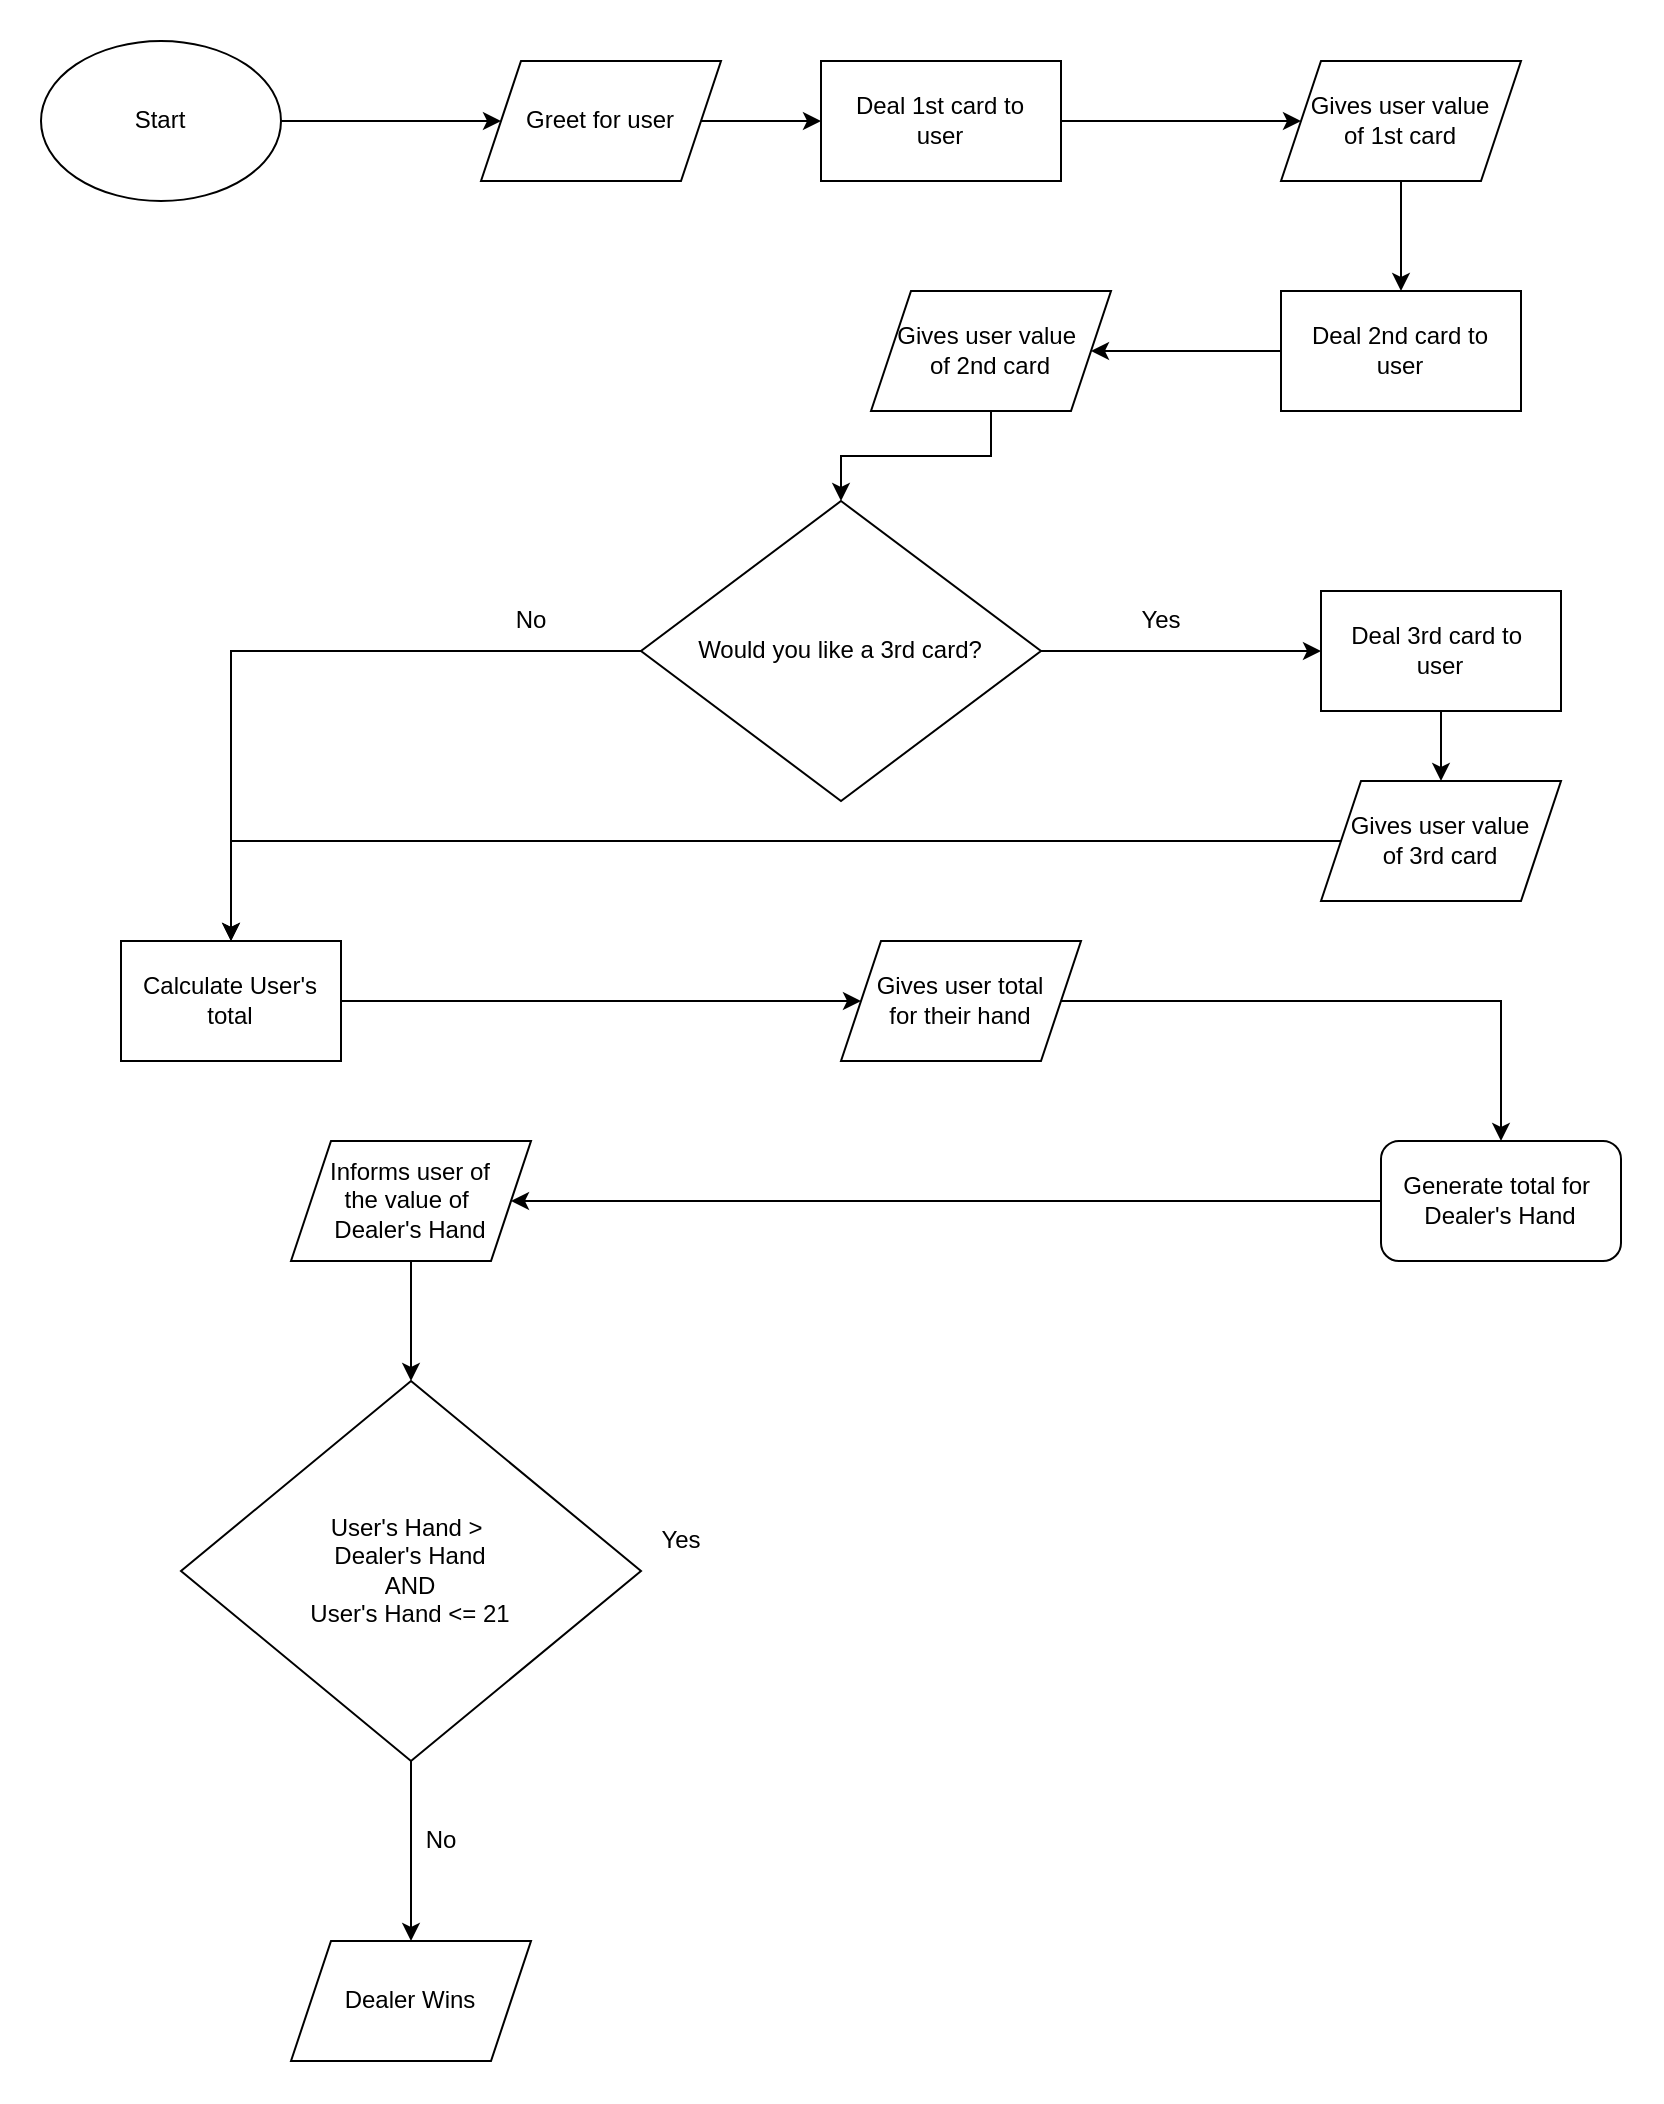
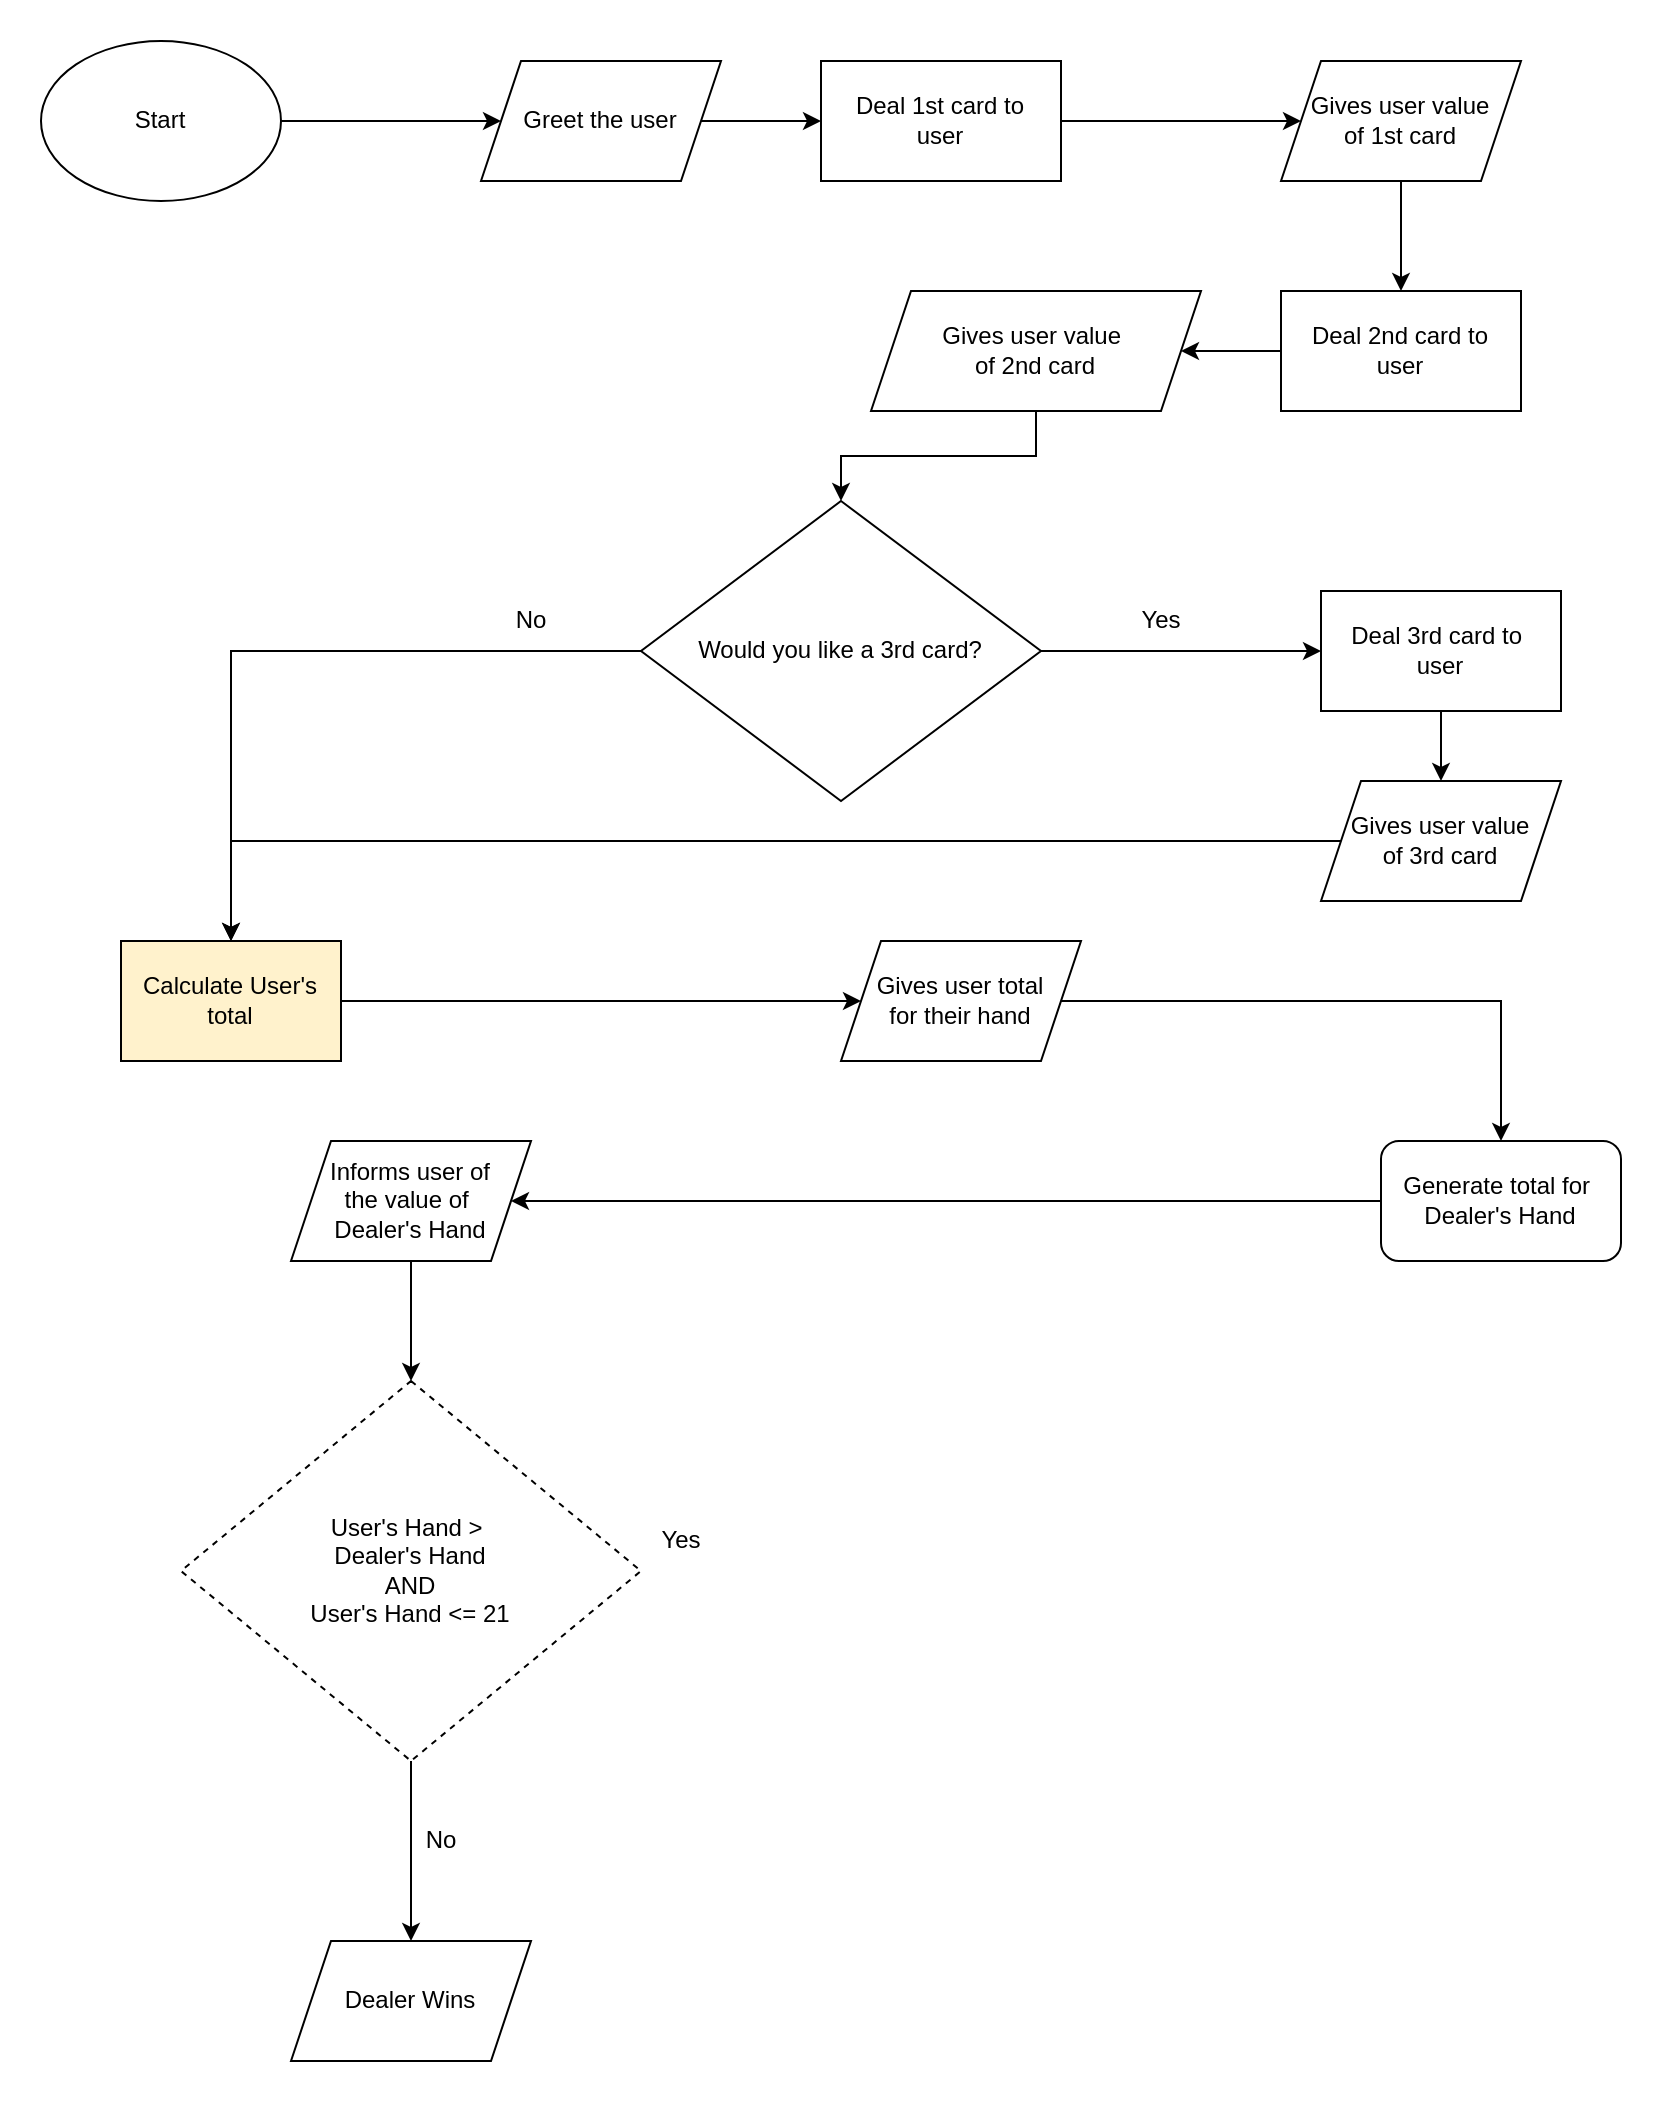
  <mxCell id="0" />
  <mxCell id="1" parent="0" />
  <mxCell id="2" value="" style="edgeStyle=orthogonalEdgeStyle;rounded=0;orthogonalLoop=1;jettySize=auto;html=1;" parent="1" source="3" edge="1"><mxGeometry relative="1" as="geometry"><mxPoint x="250" y="60" as="targetPoint" /></mxGeometry></mxCell>
  <mxCell id="3" value="Start" style="ellipse;whiteSpace=wrap;html=1;" parent="1" vertex="1"><mxGeometry x="20" y="20" width="120" height="80" as="geometry" /></mxCell>
  <mxCell id="4" value="" style="edgeStyle=orthogonalEdgeStyle;rounded=0;orthogonalLoop=1;jettySize=auto;html=1;" parent="1" source="5" target="7" edge="1"><mxGeometry relative="1" as="geometry" /></mxCell>
- <mxCell id="5" value="Greet for user" style="shape=parallelogram;perimeter=parallelogramPerimeter;whiteSpace=wrap;html=1;fixedSize=1;" parent="1" vertex="1"><mxGeometry x="240" y="30" width="120" height="60" as="geometry" /></mxCell>
+ <mxCell id="5" value="Greet the user" style="shape=parallelogram;perimeter=parallelogramPerimeter;whiteSpace=wrap;html=1;fixedSize=1;" parent="1" vertex="1"><mxGeometry x="240" y="30" width="120" height="60" as="geometry" /></mxCell>
  <mxCell id="6" value="" style="edgeStyle=orthogonalEdgeStyle;rounded=0;orthogonalLoop=1;jettySize=auto;html=1;" parent="1" source="7" target="11" edge="1"><mxGeometry relative="1" as="geometry" /></mxCell>
  <mxCell id="7" value="Deal 1st card to&lt;br&gt;user" style="rounded=0;whiteSpace=wrap;html=1;" parent="1" vertex="1"><mxGeometry x="410" y="30" width="120" height="60" as="geometry" /></mxCell>
  <mxCell id="8" value="" style="edgeStyle=orthogonalEdgeStyle;rounded=0;orthogonalLoop=1;jettySize=auto;html=1;" parent="1" source="9" target="13" edge="1"><mxGeometry relative="1" as="geometry" /></mxCell>
  <mxCell id="9" value="Deal 2nd card to&lt;br&gt;user" style="whiteSpace=wrap;html=1;rounded=0;" parent="1" vertex="1"><mxGeometry x="640" y="145" width="120" height="60" as="geometry" /></mxCell>
  <mxCell id="10" value="" style="edgeStyle=orthogonalEdgeStyle;rounded=0;orthogonalLoop=1;jettySize=auto;html=1;" parent="1" source="11" target="9" edge="1"><mxGeometry relative="1" as="geometry" /></mxCell>
  <mxCell id="11" value="Gives user value&lt;br&gt;of 1st card" style="shape=parallelogram;perimeter=parallelogramPerimeter;whiteSpace=wrap;html=1;fixedSize=1;rounded=0;" parent="1" vertex="1"><mxGeometry x="640" y="30" width="120" height="60" as="geometry" /></mxCell>
  <mxCell id="12" value="" style="edgeStyle=orthogonalEdgeStyle;rounded=0;orthogonalLoop=1;jettySize=auto;html=1;" parent="1" source="13" target="16" edge="1"><mxGeometry relative="1" as="geometry" /></mxCell>
- <mxCell id="13" value="Gives user value&amp;nbsp;&lt;br&gt;of 2nd card" style="shape=parallelogram;perimeter=parallelogramPerimeter;whiteSpace=wrap;html=1;fixedSize=1;rounded=0;" parent="1" vertex="1"><mxGeometry x="435" y="145" width="120" height="60" as="geometry" /></mxCell>
+ <mxCell id="13" value="Gives user value&amp;nbsp;&lt;br&gt;of 2nd card" style="shape=parallelogram;perimeter=parallelogramPerimeter;whiteSpace=wrap;html=1;fixedSize=1;rounded=0;" parent="1" vertex="1"><mxGeometry x="435" y="145" width="165" height="60" as="geometry" /></mxCell>
  <mxCell id="14" value="" style="edgeStyle=orthogonalEdgeStyle;rounded=0;orthogonalLoop=1;jettySize=auto;html=1;" parent="1" source="16" target="18" edge="1"><mxGeometry relative="1" as="geometry" /></mxCell>
  <mxCell id="15" style="edgeStyle=orthogonalEdgeStyle;rounded=0;orthogonalLoop=1;jettySize=auto;html=1;" edge="1" parent="1" source="16" target="31"><mxGeometry relative="1" as="geometry" /></mxCell>
  <mxCell id="16" value="Would you like a 3rd card?" style="rhombus;whiteSpace=wrap;html=1;rounded=0;" parent="1" vertex="1"><mxGeometry x="320" y="250" width="200" height="150" as="geometry" /></mxCell>
  <mxCell id="17" value="" style="edgeStyle=orthogonalEdgeStyle;rounded=0;orthogonalLoop=1;jettySize=auto;html=1;" parent="1" source="18" target="20" edge="1"><mxGeometry relative="1" as="geometry" /></mxCell>
  <mxCell id="18" value="Deal 3rd card to&amp;nbsp;&lt;br&gt;user" style="whiteSpace=wrap;html=1;rounded=0;" parent="1" vertex="1"><mxGeometry x="660" y="295" width="120" height="60" as="geometry" /></mxCell>
  <mxCell id="19" style="edgeStyle=orthogonalEdgeStyle;rounded=0;orthogonalLoop=1;jettySize=auto;html=1;" edge="1" parent="1" source="20" target="31"><mxGeometry relative="1" as="geometry" /></mxCell>
  <mxCell id="20" value="Gives user value&lt;br&gt;of 3rd card" style="shape=parallelogram;perimeter=parallelogramPerimeter;whiteSpace=wrap;html=1;fixedSize=1;rounded=0;" parent="1" vertex="1"><mxGeometry x="660" y="390" width="120" height="60" as="geometry" /></mxCell>
  <mxCell id="21" value="" style="edgeStyle=orthogonalEdgeStyle;rounded=0;orthogonalLoop=1;jettySize=auto;html=1;" parent="1" source="22" target="24" edge="1"><mxGeometry relative="1" as="geometry" /></mxCell>
  <mxCell id="22" value="Generate total for&amp;nbsp;&lt;br&gt;Dealer's Hand" style="whiteSpace=wrap;html=1;rounded=1;" parent="1" vertex="1"><mxGeometry x="690" y="570" width="120" height="60" as="geometry" /></mxCell>
  <mxCell id="23" value="" style="edgeStyle=orthogonalEdgeStyle;rounded=0;orthogonalLoop=1;jettySize=auto;html=1;" parent="1" source="24" target="26" edge="1"><mxGeometry relative="1" as="geometry" /></mxCell>
  <mxCell id="24" value="Informs user of&lt;br&gt;the value of&amp;nbsp;&lt;br&gt;Dealer's Hand" style="shape=parallelogram;perimeter=parallelogramPerimeter;whiteSpace=wrap;html=1;fixedSize=1;rounded=0;" parent="1" vertex="1"><mxGeometry x="145" y="570" width="120" height="60" as="geometry" /></mxCell>
  <mxCell id="25" value="" style="edgeStyle=orthogonalEdgeStyle;rounded=0;orthogonalLoop=1;jettySize=auto;html=1;" parent="1" source="26" target="27" edge="1"><mxGeometry relative="1" as="geometry" /></mxCell>
- <mxCell id="26" value="User's Hand &amp;gt;&amp;nbsp;&lt;br&gt;Dealer's Hand&lt;br&gt;AND&lt;br&gt;User's Hand &amp;lt;= 21" style="rhombus;whiteSpace=wrap;html=1;rounded=0;" parent="1" vertex="1"><mxGeometry x="90" y="690" width="230" height="190" as="geometry" /></mxCell>
+ <mxCell id="26" value="User's Hand &amp;gt;&amp;nbsp;&lt;br&gt;Dealer's Hand&lt;br&gt;AND&lt;br&gt;User's Hand &amp;lt;= 21" style="rhombus;whiteSpace=wrap;html=1;rounded=0;dashed=1;" parent="1" vertex="1"><mxGeometry x="90" y="690" width="230" height="190" as="geometry" /></mxCell>
  <mxCell id="27" value="Dealer Wins" style="shape=parallelogram;perimeter=parallelogramPerimeter;whiteSpace=wrap;html=1;fixedSize=1;rounded=0;" parent="1" vertex="1"><mxGeometry x="145" y="970" width="120" height="60" as="geometry" /></mxCell>
  <mxCell id="28" value="Yes" style="text;html=1;align=center;verticalAlign=middle;resizable=0;points=[];autosize=1;" parent="1" vertex="1"><mxGeometry x="320" y="760" width="40" height="20" as="geometry" /></mxCell>
  <mxCell id="29" value="No" style="text;html=1;align=center;verticalAlign=middle;resizable=0;points=[];autosize=1;" parent="1" vertex="1"><mxGeometry x="205" y="910" width="30" height="20" as="geometry" /></mxCell>
  <mxCell id="30" style="edgeStyle=orthogonalEdgeStyle;rounded=0;orthogonalLoop=1;jettySize=auto;html=1;" edge="1" parent="1" source="31" target="33"><mxGeometry relative="1" as="geometry" /></mxCell>
- <mxCell id="31" value="Calculate User's total" style="rounded=0;whiteSpace=wrap;html=1;" vertex="1" parent="1"><mxGeometry x="60" y="470" width="110" height="60" as="geometry" /></mxCell>
+ <mxCell id="31" value="Calculate User's total" style="rounded=0;whiteSpace=wrap;html=1;fillColor=#fff2cc;" vertex="1" parent="1"><mxGeometry x="60" y="470" width="110" height="60" as="geometry" /></mxCell>
  <mxCell id="32" style="edgeStyle=orthogonalEdgeStyle;rounded=0;orthogonalLoop=1;jettySize=auto;html=1;" edge="1" parent="1" source="33" target="22"><mxGeometry relative="1" as="geometry" /></mxCell>
  <mxCell id="33" value="Gives user total&lt;br&gt;for their hand" style="shape=parallelogram;perimeter=parallelogramPerimeter;whiteSpace=wrap;html=1;fixedSize=1;" vertex="1" parent="1"><mxGeometry x="420" y="470" width="120" height="60" as="geometry" /></mxCell>
  <mxCell id="34" value="No" style="text;html=1;align=center;verticalAlign=middle;resizable=0;points=[];autosize=1;" vertex="1" parent="1"><mxGeometry x="250" y="300" width="30" height="20" as="geometry" /></mxCell>
  <mxCell id="35" value="Yes" style="text;html=1;align=center;verticalAlign=middle;resizable=0;points=[];autosize=1;" vertex="1" parent="1"><mxGeometry x="560" y="300" width="40" height="20" as="geometry" /></mxCell>
